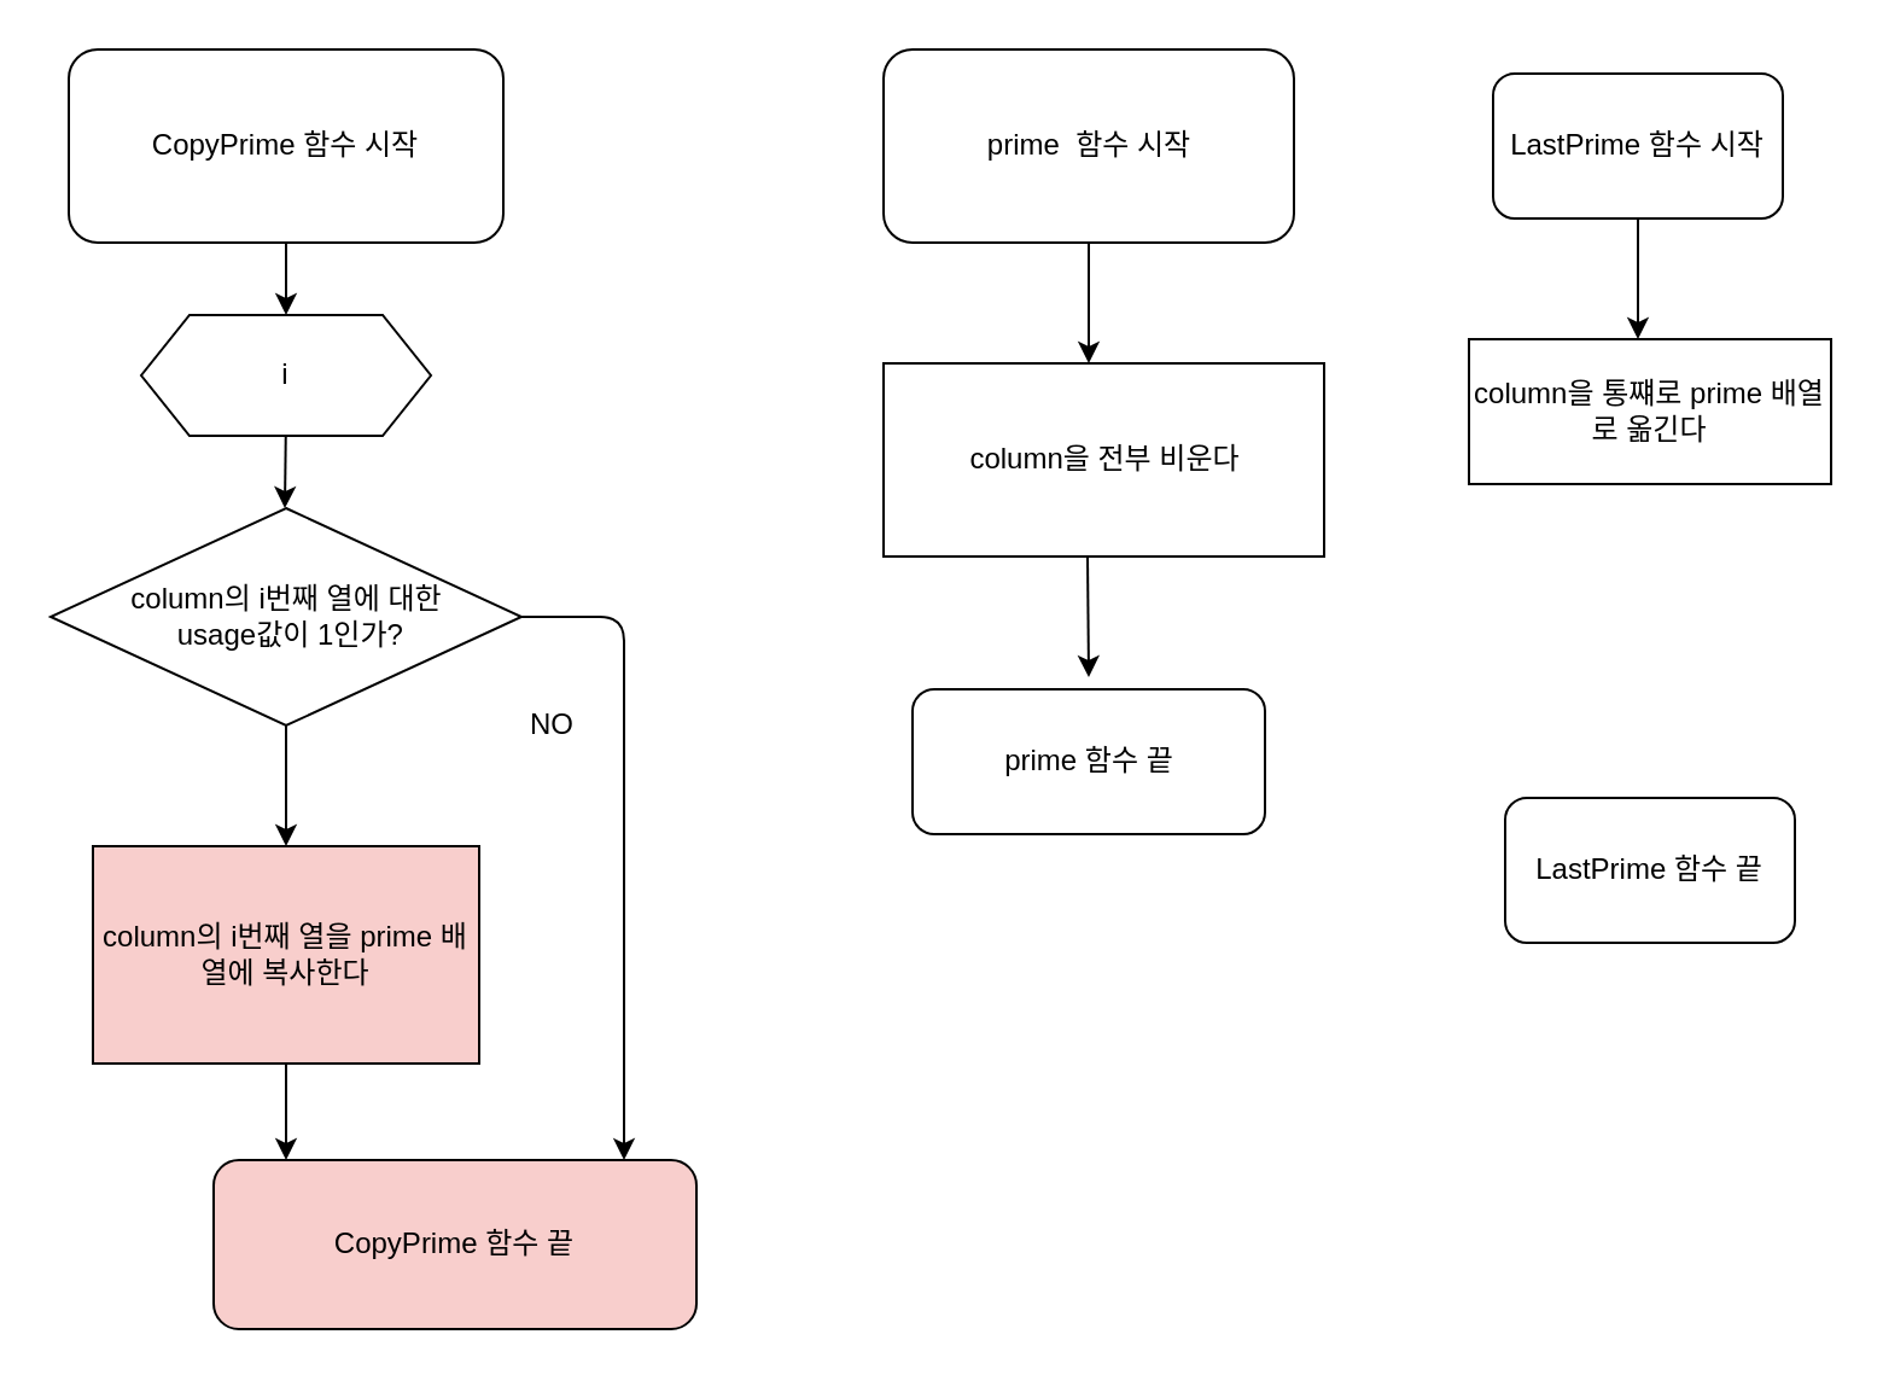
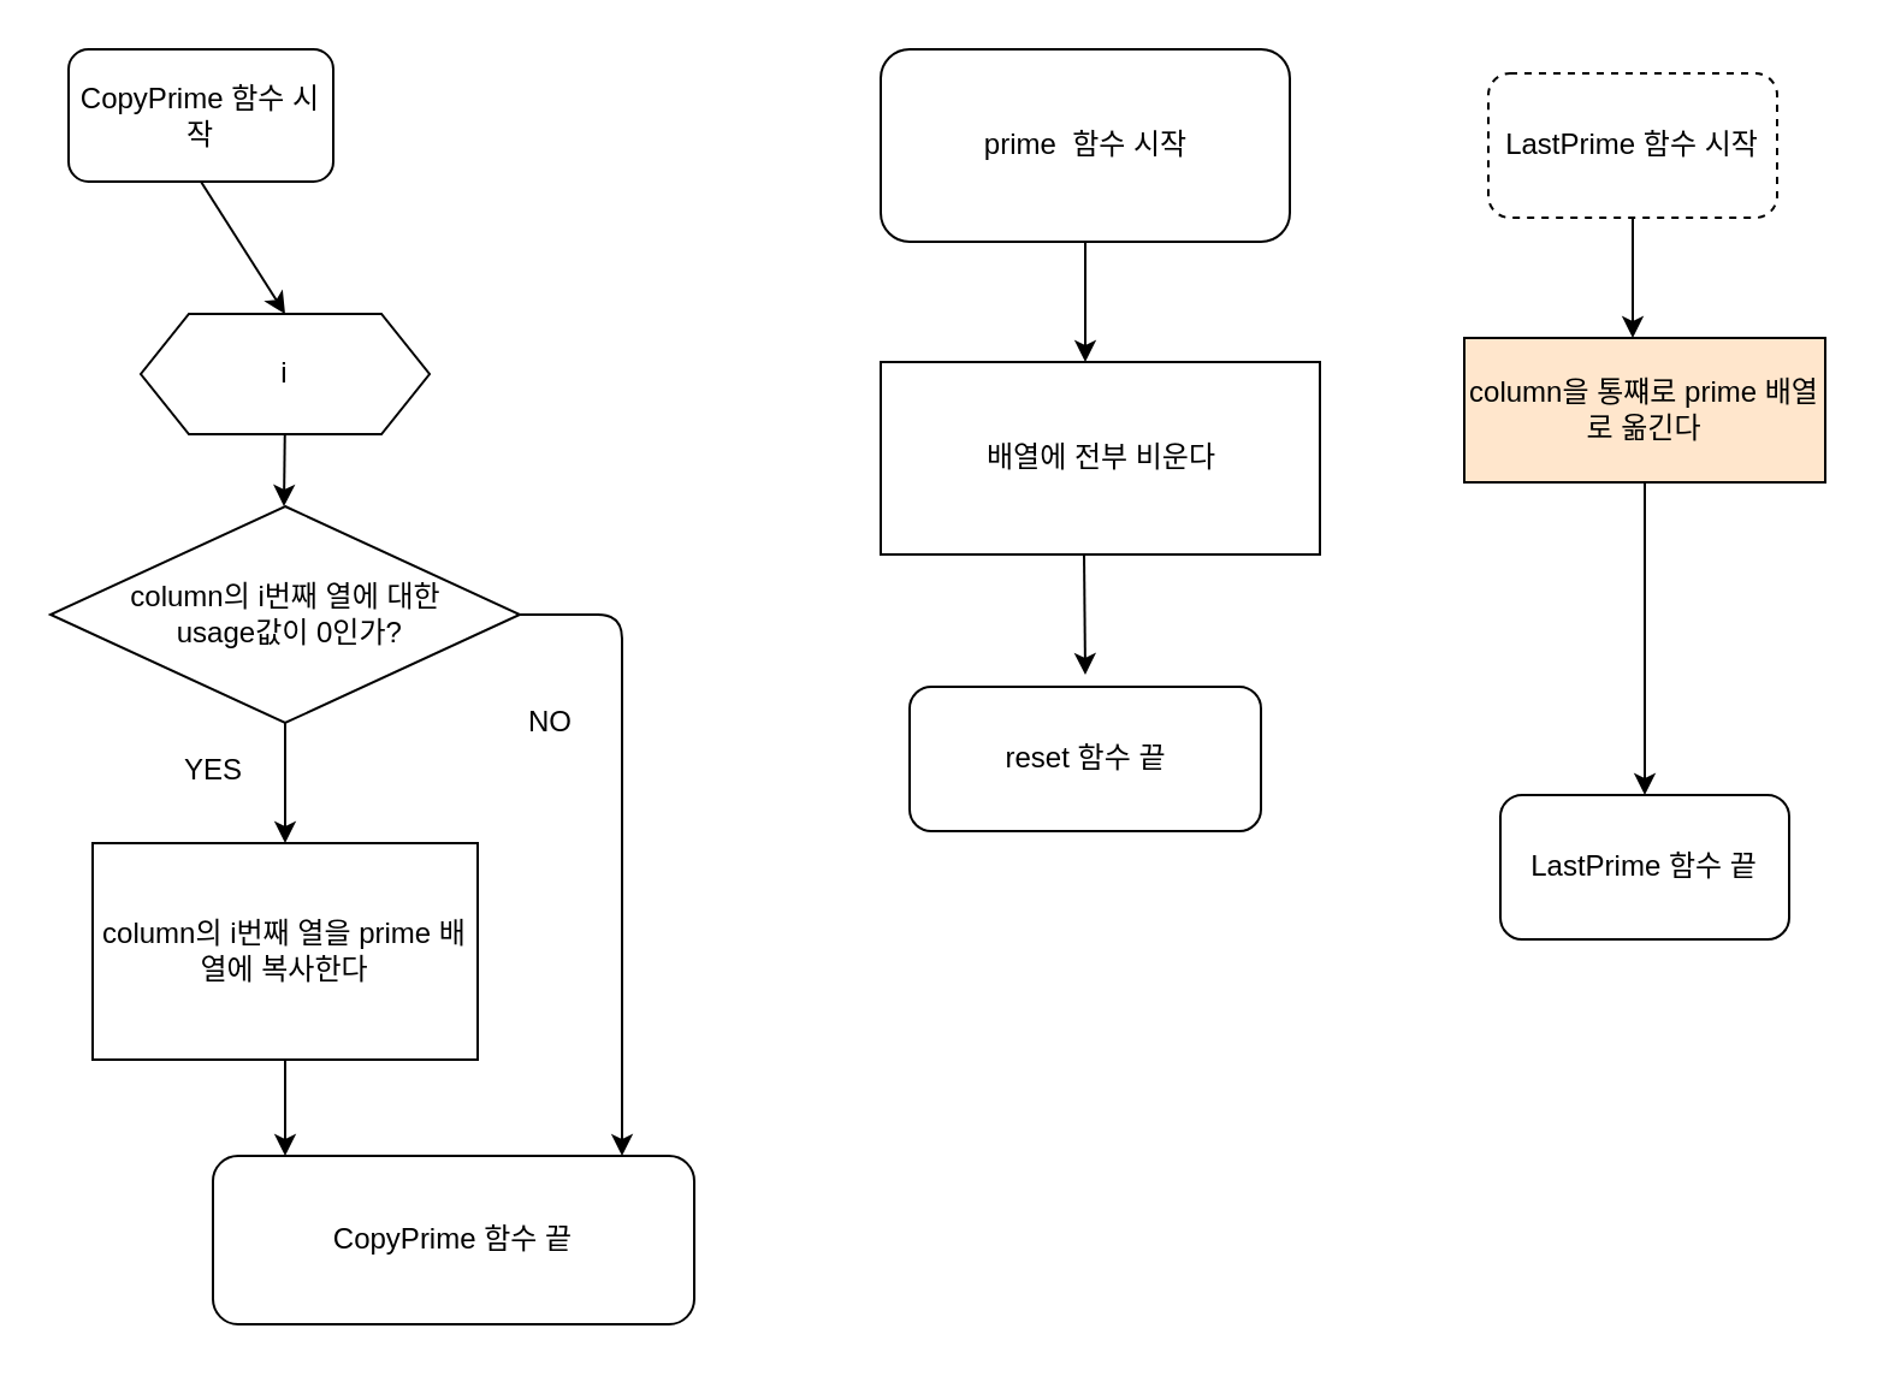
  <mxCell id="0" />
  <mxCell id="1" parent="0" />
- <mxCell id="2" value="CopyPrime 함수 시작" style="rounded=1;whiteSpace=wrap;html=1;" vertex="1" parent="1"><mxGeometry x="28" y="20" width="180" height="80" as="geometry" /></mxCell>
+ <mxCell id="2" value="CopyPrime 함수 시작" style="rounded=1;whiteSpace=wrap;html=1;" vertex="1" parent="1"><mxGeometry x="28" y="20" width="110" height="55" as="geometry" /></mxCell>
  <mxCell id="3" value="" style="endArrow=classic;html=1;" edge="1" parent="1"><mxGeometry width="50" height="50" relative="1" as="geometry"><mxPoint x="118" y="170" as="sourcePoint" /><mxPoint x="117.5" y="210" as="targetPoint" /></mxGeometry></mxCell>
- <mxCell id="4" value="column의 i번째 열에 대한&lt;br&gt;&amp;nbsp;usage값이 1인가?" style="rhombus;whiteSpace=wrap;html=1;" vertex="1" parent="1"><mxGeometry x="20.5" y="210" width="195" height="90" as="geometry" /></mxCell>
+ <mxCell id="4" value="column의 i번째 열에 대한&lt;br&gt;&amp;nbsp;usage값이 0인가?" style="rhombus;whiteSpace=wrap;html=1;" vertex="1" parent="1"><mxGeometry x="20.5" y="210" width="195" height="90" as="geometry" /></mxCell>
  <mxCell id="5" value="" style="endArrow=classic;html=1;exitX=0.5;exitY=1;exitDx=0;exitDy=0;" edge="1" parent="1" source="4"><mxGeometry width="50" height="50" relative="1" as="geometry"><mxPoint x="358" y="400" as="sourcePoint" /><mxPoint x="118" y="350" as="targetPoint" /></mxGeometry></mxCell>
  <mxCell id="6" value="" style="endArrow=classic;html=1;exitX=1;exitY=0.5;exitDx=0;exitDy=0;" edge="1" parent="1" source="4"><mxGeometry width="50" height="50" relative="1" as="geometry"><mxPoint x="358" y="400" as="sourcePoint" /><mxPoint x="258" y="480" as="targetPoint" /><Array as="points"><mxPoint x="258" y="255" /></Array></mxGeometry></mxCell>
+ <mxCell id="7" value="YES" style="text;html=1;align=center;verticalAlign=middle;resizable=0;points=[];autosize=1;strokeColor=none;" vertex="1" parent="1"><mxGeometry x="68" y="310" width="40" height="20" as="geometry" /></mxCell>
  <mxCell id="8" value="NO" style="text;html=1;align=center;verticalAlign=middle;resizable=0;points=[];autosize=1;strokeColor=none;" vertex="1" parent="1"><mxGeometry x="213" y="290" width="30" height="20" as="geometry" /></mxCell>
- <mxCell id="9" value="column의 i번째 열을 prime 배열에 복사한다" style="rounded=0;whiteSpace=wrap;html=1;fillColor=#f8cecc;" vertex="1" parent="1"><mxGeometry x="38" y="350" width="160" height="90" as="geometry" /></mxCell>
+ <mxCell id="9" value="column의 i번째 열을 prime 배열에 복사한다" style="rounded=0;whiteSpace=wrap;html=1;" vertex="1" parent="1"><mxGeometry x="38" y="350" width="160" height="90" as="geometry" /></mxCell>
  <mxCell id="10" value="" style="endArrow=classic;html=1;exitX=0.5;exitY=1;exitDx=0;exitDy=0;" edge="1" parent="1" source="9"><mxGeometry width="50" height="50" relative="1" as="geometry"><mxPoint x="358" y="400" as="sourcePoint" /><mxPoint x="118" y="480" as="targetPoint" /></mxGeometry></mxCell>
- <mxCell id="11" value="CopyPrime 함수 끝" style="rounded=1;whiteSpace=wrap;html=1;fillColor=#f8cecc;" vertex="1" parent="1"><mxGeometry x="88" y="480" width="200" height="70" as="geometry" /></mxCell>
+ <mxCell id="11" value="CopyPrime 함수 끝" style="rounded=1;whiteSpace=wrap;html=1;" vertex="1" parent="1"><mxGeometry x="88" y="480" width="200" height="70" as="geometry" /></mxCell>
  <mxCell id="12" value="prime&amp;nbsp; 함수 시작" style="rounded=1;whiteSpace=wrap;html=1;" vertex="1" parent="1"><mxGeometry x="365.5" y="20" width="170" height="80" as="geometry" /></mxCell>
  <mxCell id="13" value="i" style="shape=hexagon;perimeter=hexagonPerimeter2;whiteSpace=wrap;html=1;fixedSize=1;" vertex="1" parent="1"><mxGeometry x="58" y="130" width="120" height="50" as="geometry" /></mxCell>
  <mxCell id="14" value="" style="endArrow=classic;html=1;exitX=0.5;exitY=1;exitDx=0;exitDy=0;entryX=0.5;entryY=0;entryDx=0;entryDy=0;" edge="1" parent="1" source="2" target="13"><mxGeometry width="50" height="50" relative="1" as="geometry"><mxPoint x="268" y="210" as="sourcePoint" /><mxPoint x="318" y="160" as="targetPoint" /></mxGeometry></mxCell>
  <mxCell id="15" value="" style="endArrow=classic;html=1;exitX=0.5;exitY=1;exitDx=0;exitDy=0;entryX=0.5;entryY=0;entryDx=0;entryDy=0;" edge="1" parent="1" source="12"><mxGeometry width="50" height="50" relative="1" as="geometry"><mxPoint x="508" y="330" as="sourcePoint" /><mxPoint x="450.5" y="150" as="targetPoint" /></mxGeometry></mxCell>
  <mxCell id="16" value="" style="endArrow=classic;html=1;exitX=0.5;exitY=1;exitDx=0;exitDy=0;" edge="1" parent="1"><mxGeometry width="50" height="50" relative="1" as="geometry"><mxPoint x="450" y="230" as="sourcePoint" /><mxPoint x="450.5" y="280" as="targetPoint" /></mxGeometry></mxCell>
- <mxCell id="17" value="prime 함수 끝" style="rounded=1;whiteSpace=wrap;html=1;" vertex="1" parent="1"><mxGeometry x="377.5" y="285" width="146" height="60" as="geometry" /></mxCell>
- <mxCell id="18" value="LastPrime 함수 시작" style="rounded=1;whiteSpace=wrap;html=1;" vertex="1" parent="1"><mxGeometry x="618" y="30" width="120" height="60" as="geometry" /></mxCell>
+ <mxCell id="17" value="reset 함수 끝" style="rounded=1;whiteSpace=wrap;html=1;" vertex="1" parent="1"><mxGeometry x="377.5" y="285" width="146" height="60" as="geometry" /></mxCell>
+ <mxCell id="18" value="LastPrime 함수 시작" style="rounded=1;whiteSpace=wrap;html=1;dashed=1;" vertex="1" parent="1"><mxGeometry x="618" y="30" width="120" height="60" as="geometry" /></mxCell>
  <mxCell id="19" value="" style="endArrow=classic;html=1;exitX=0.5;exitY=1;exitDx=0;exitDy=0;" edge="1" parent="1" source="18"><mxGeometry width="50" height="50" relative="1" as="geometry"><mxPoint x="628" y="280" as="sourcePoint" /><mxPoint x="678" y="140" as="targetPoint" /></mxGeometry></mxCell>
- <mxCell id="20" value="column을 통쨰로 prime 배열로 옮긴다" style="rounded=0;whiteSpace=wrap;html=1;" vertex="1" parent="1"><mxGeometry x="608" y="140" width="150" height="60" as="geometry" /></mxCell>
+ <mxCell id="20" value="column을 통쨰로 prime 배열로 옮긴다" style="rounded=0;whiteSpace=wrap;html=1;fillColor=#ffe6cc;" vertex="1" parent="1"><mxGeometry x="608" y="140" width="150" height="60" as="geometry" /></mxCell>
+ <mxCell id="21" value="" style="endArrow=classic;html=1;exitX=0.5;exitY=1;exitDx=0;exitDy=0;" edge="1" parent="1" source="20" target="22"><mxGeometry width="50" height="50" relative="1" as="geometry"><mxPoint x="688" y="300" as="sourcePoint" /><mxPoint x="683" y="250" as="targetPoint" /></mxGeometry></mxCell>
  <mxCell id="22" value="LastPrime 함수 끝" style="rounded=1;whiteSpace=wrap;html=1;" vertex="1" parent="1"><mxGeometry x="623" y="330" width="120" height="60" as="geometry" /></mxCell>
- <mxCell id="23" value="column을 전부 비운다" style="rounded=0;whiteSpace=wrap;html=1;" vertex="1" parent="1"><mxGeometry x="365.5" y="150" width="182.5" height="80" as="geometry" /></mxCell>
+ <mxCell id="23" value="배열에 전부 비운다" style="rounded=0;whiteSpace=wrap;html=1;" vertex="1" parent="1"><mxGeometry x="365.5" y="150" width="182.5" height="80" as="geometry" /></mxCell>
